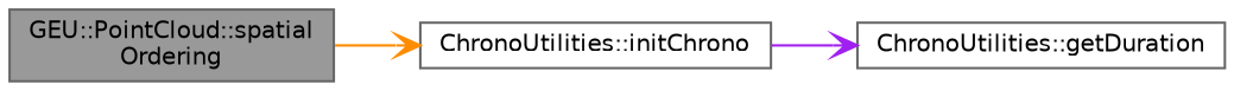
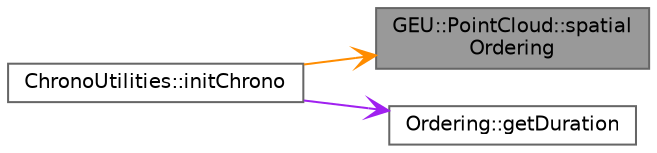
  digraph {
    rankdir=LR
    node [color=grey40 fillcolor=white fontname=Helvetica fontsize=10 shape=box style=filled]
    edge [arrowhead=vee fontname=Helvetica fontsize=10 labelfontname=Helvetica labelfontsize=10 style=solid]
    n1 [color=gray40 fillcolor=grey60 fontcolor=black height=0.2 label="GEU::PointCloud::spatial\lOrdering" width=0.4]
    n2 [height=0.2 label="ChronoUtilities::initChrono" width=0.4]
-   n3 [height=0.2 label="ChronoUtilities::getDuration" width=0.4]
-   n1 -> n2 [color=darkorange]
+   n3 [height=0.2 label="Ordering::getDuration" width=0.4]
+   n2 -> n1 [color=darkorange]
    n2 -> n3 [color=purple]
  }
